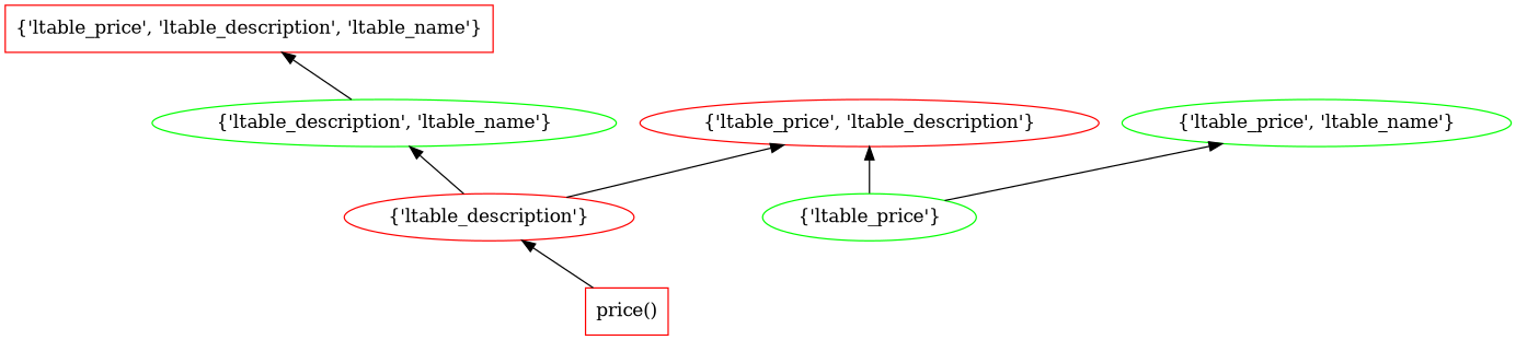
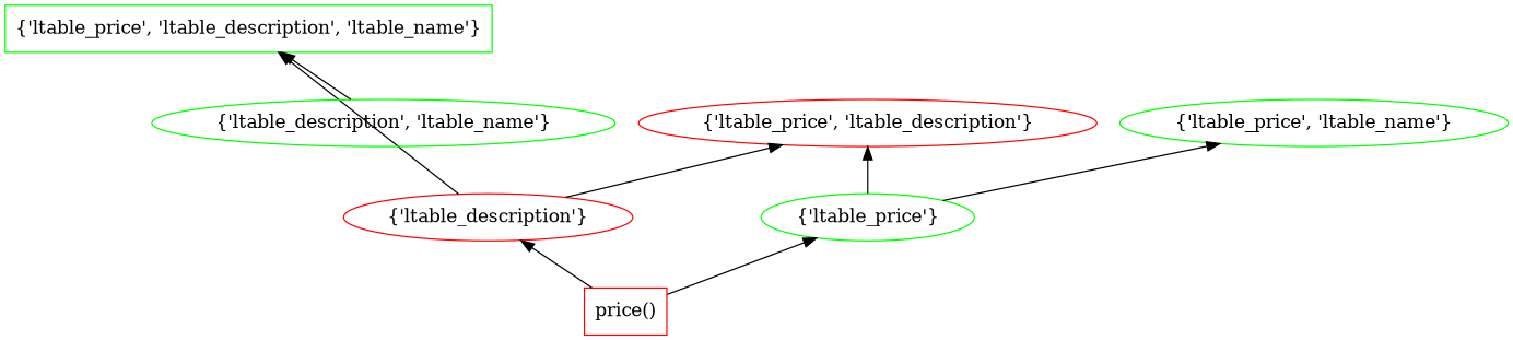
  digraph {
    rankdir=BT
    splines=line
    node [color=green]
-   "{'ltable_price', 'ltable_description', 'ltable_name'}" [color=red shape=box]
+   "{'ltable_price', 'ltable_description', 'ltable_name'}" [shape=box]
    n2 [color=red label="price()" shape=box]
    "{'ltable_description'}" [color=red]
    "{'ltable_price'}"
    "{'ltable_description', 'ltable_name'}"
    "{'ltable_price', 'ltable_description'}" [color=red]
    "{'ltable_price', 'ltable_name'}"
    n2 -> "{'ltable_description'}"
-   "{'ltable_description'}" -> "{'ltable_description', 'ltable_name'}"
+   n2 -> "{'ltable_price'}"
+   "{'ltable_description'}" -> "{'ltable_price', 'ltable_description', 'ltable_name'}"
    "{'ltable_description'}" -> "{'ltable_price', 'ltable_description'}"
    "{'ltable_price'}" -> "{'ltable_price', 'ltable_description'}"
    "{'ltable_price'}" -> "{'ltable_price', 'ltable_name'}"
    "{'ltable_description', 'ltable_name'}" -> "{'ltable_price', 'ltable_description', 'ltable_name'}"
  }
